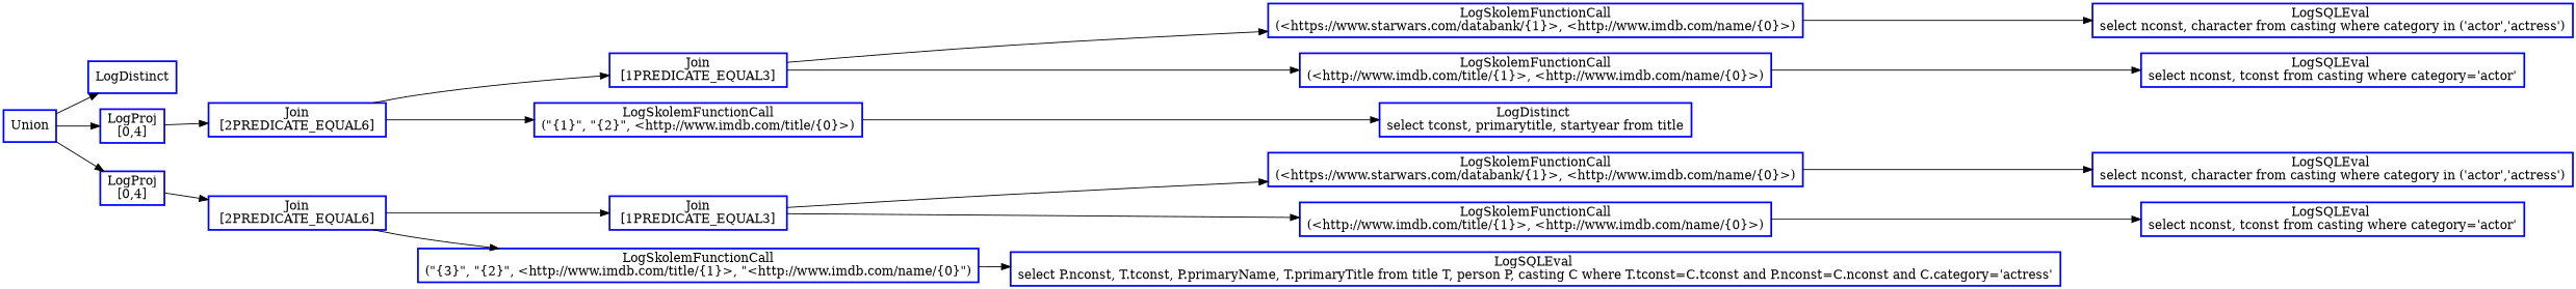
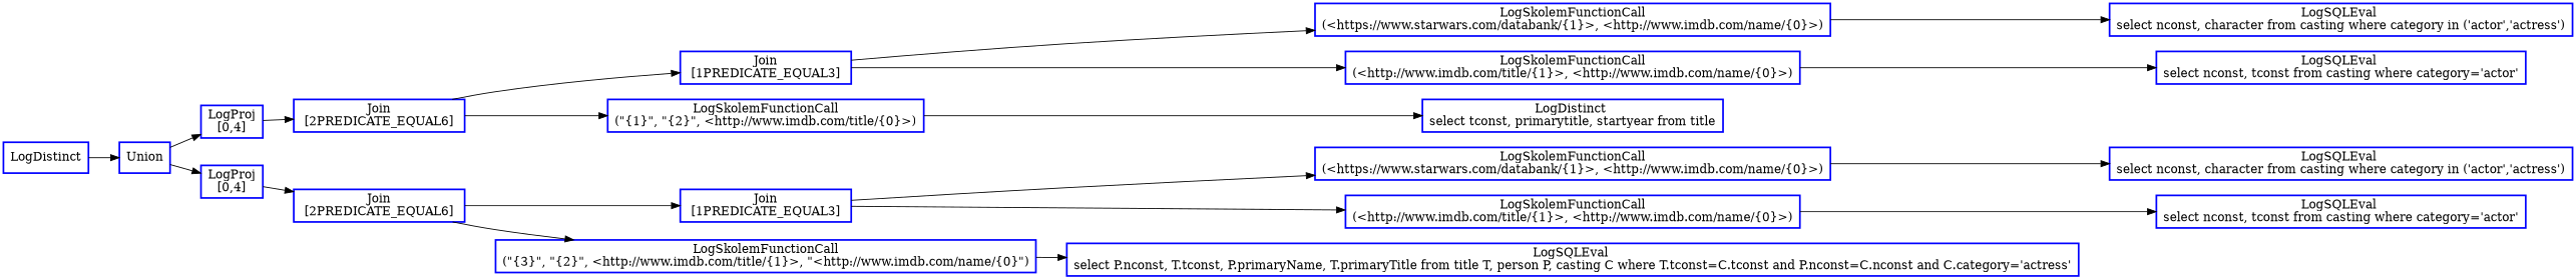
  digraph {
    rankdir=LR
    node [color=blue fontcolor=black shape=rectangle style=bold]
    n1 [label=LogDistinct]
    n2 [label=Union]
    n3 [label="LogProj\n[0,4]"]
    n4 [label="LogProj\n[0,4]"]
    n5 [label="Join\n [2PREDICATE_EQUAL6] "]
    n6 [label="Join\n [2PREDICATE_EQUAL6] "]
    n7 [label="Join\n [1PREDICATE_EQUAL3] "]
    n8 [label="LogSkolemFunctionCall\n(\"{1}\", \"{2}\", <http://www.imdb.com/title/{0}>)"]
    n9 [label="LogSkolemFunctionCall\n(<https://www.starwars.com/databank/{1}>, <http://www.imdb.com/name/{0}>)"]
    n10 [label="LogSkolemFunctionCall\n(<http://www.imdb.com/title/{1}>, <http://www.imdb.com/name/{0}>)"]
    n11 [label="LogDistinct \nselect tconst, primarytitle, startyear from title"]
    n12 [label="LogSQLEval \nselect nconst, character from casting where category in ('actor','actress')"]
    n13 [label="LogSQLEval \nselect nconst, tconst from casting where category='actor'"]
    n14 [label="Join\n [1PREDICATE_EQUAL3] "]
    n15 [label="LogSkolemFunctionCall\n(\"{3}\", \"{2}\", <http://www.imdb.com/title/{1}>, \"<http://www.imdb.com/name/{0}\")"]
    n16 [label="LogSkolemFunctionCall\n(<https://www.starwars.com/databank/{1}>, <http://www.imdb.com/name/{0}>)"]
    n17 [label="LogSkolemFunctionCall\n(<http://www.imdb.com/title/{1}>, <http://www.imdb.com/name/{0}>)"]
    n18 [label="LogSQLEval \nselect P.nconst, T.tconst, P.primaryName, T.primaryTitle from title T, person P, casting C where T.tconst=C.tconst and P.nconst=C.nconst and C.category='actress'"]
    n19 [label="LogSQLEval \nselect nconst, character from casting where category in ('actor','actress')"]
    n20 [label="LogSQLEval \nselect nconst, tconst from casting where category='actor'"]
-   n2 -> n1
+   n1 -> n2
    n2 -> n3
    n2 -> n4
    n3 -> n5
    n4 -> n6
    n5 -> n7
    n5 -> n8
    n6 -> n14
    n6 -> n15
    n7 -> n9
    n7 -> n10
    n8 -> n11
    n9 -> n12
    n10 -> n13
    n14 -> n16
    n14 -> n17
    n15 -> n18
    n16 -> n19
    n17 -> n20
  }
